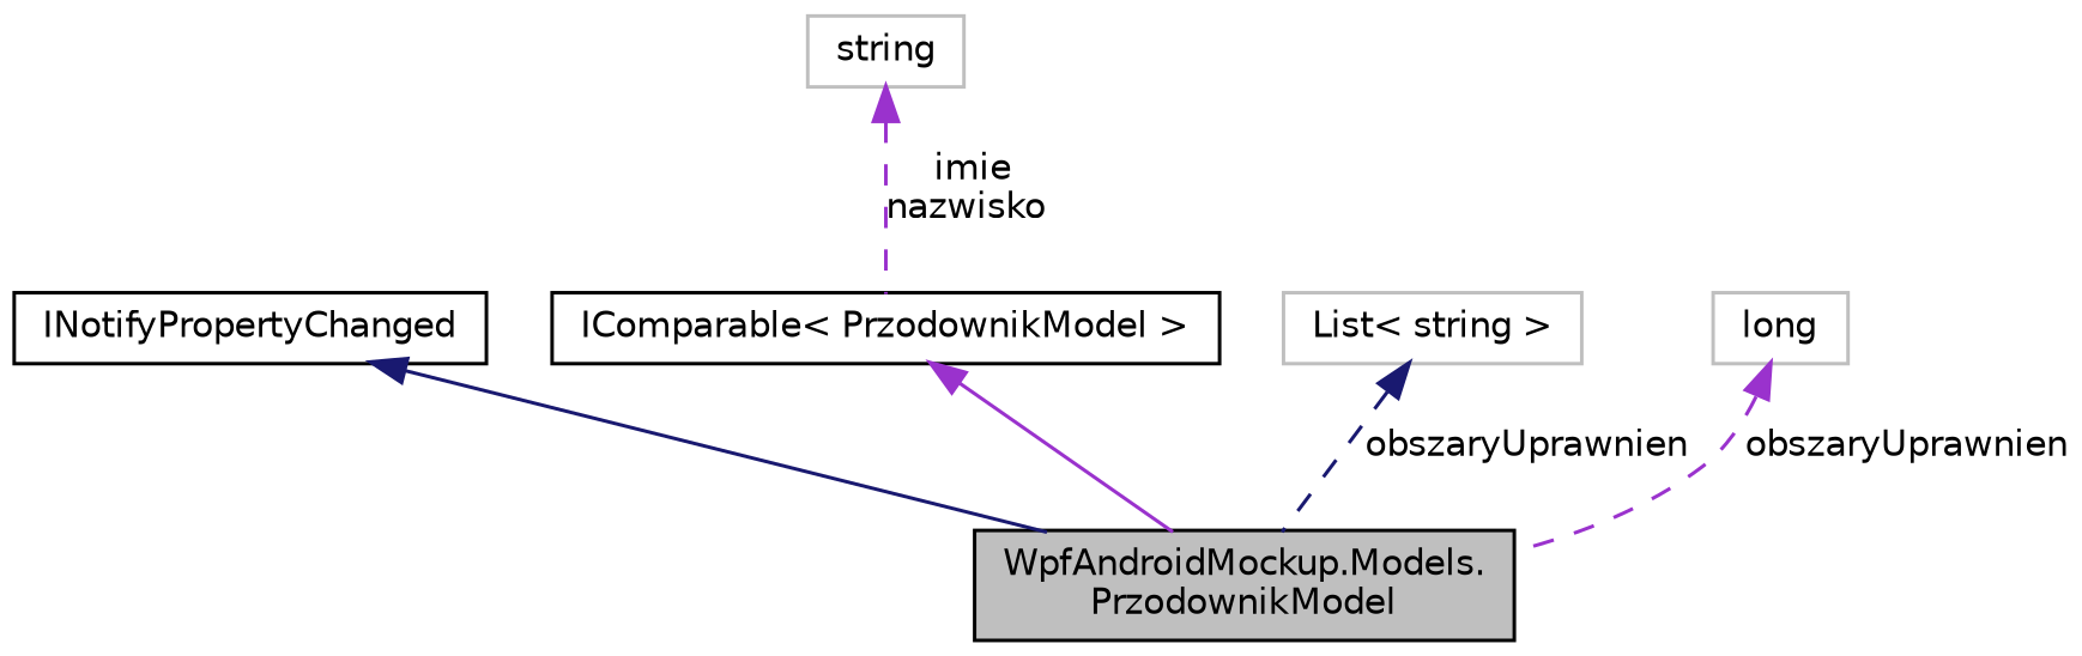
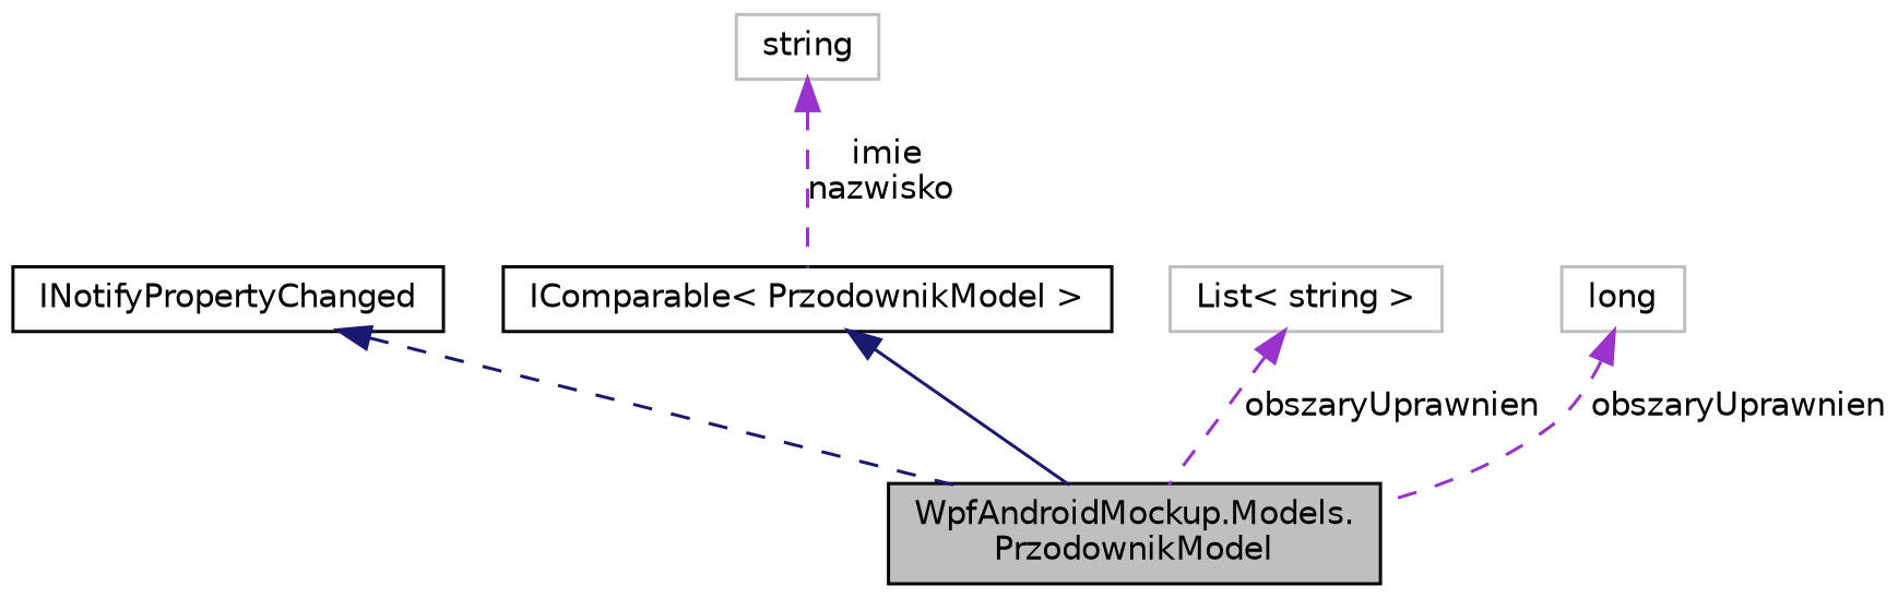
  digraph {
    node [color=black fillcolor=white fontname=Helvetica fontsize=10 shape=record style=filled]
    edge [color=darkorchid3 dir=back fontname=Helvetica fontsize=10 labelfontname=Helvetica labelfontsize=10 style=dashed]
    n1 [fillcolor=grey75 fontcolor=black height=0.2 label="WpfAndroidMockup.Models.\lPrzodownikModel" width=0.4]
    n2 [height=0.2 label=INotifyPropertyChanged width=0.4]
    n3 [height=0.2 label="IComparable\< PrzodownikModel \>" width=0.4]
    n4 [color=grey75 height=0.2 label=string width=0.4]
    n5 [color=grey75 height=0.2 label="List\< string \>" width=0.4]
    n6 [color=grey75 height=0.2 label=long width=0.4]
-   n2 -> n1 [color=midnightblue style=solid]
-   n3 -> n1 [style=solid]
+   n2 -> n1 [color=midnightblue]
+   n3 -> n1 [color=midnightblue style=solid]
    n4 -> n3 [label=" imie\nnazwisko"]
-   n5 -> n1 [color=midnightblue label=" obszaryUprawnien"]
+   n5 -> n1 [label=" obszaryUprawnien"]
    n6 -> n1 [label=" obszaryUprawnien"]
  }
